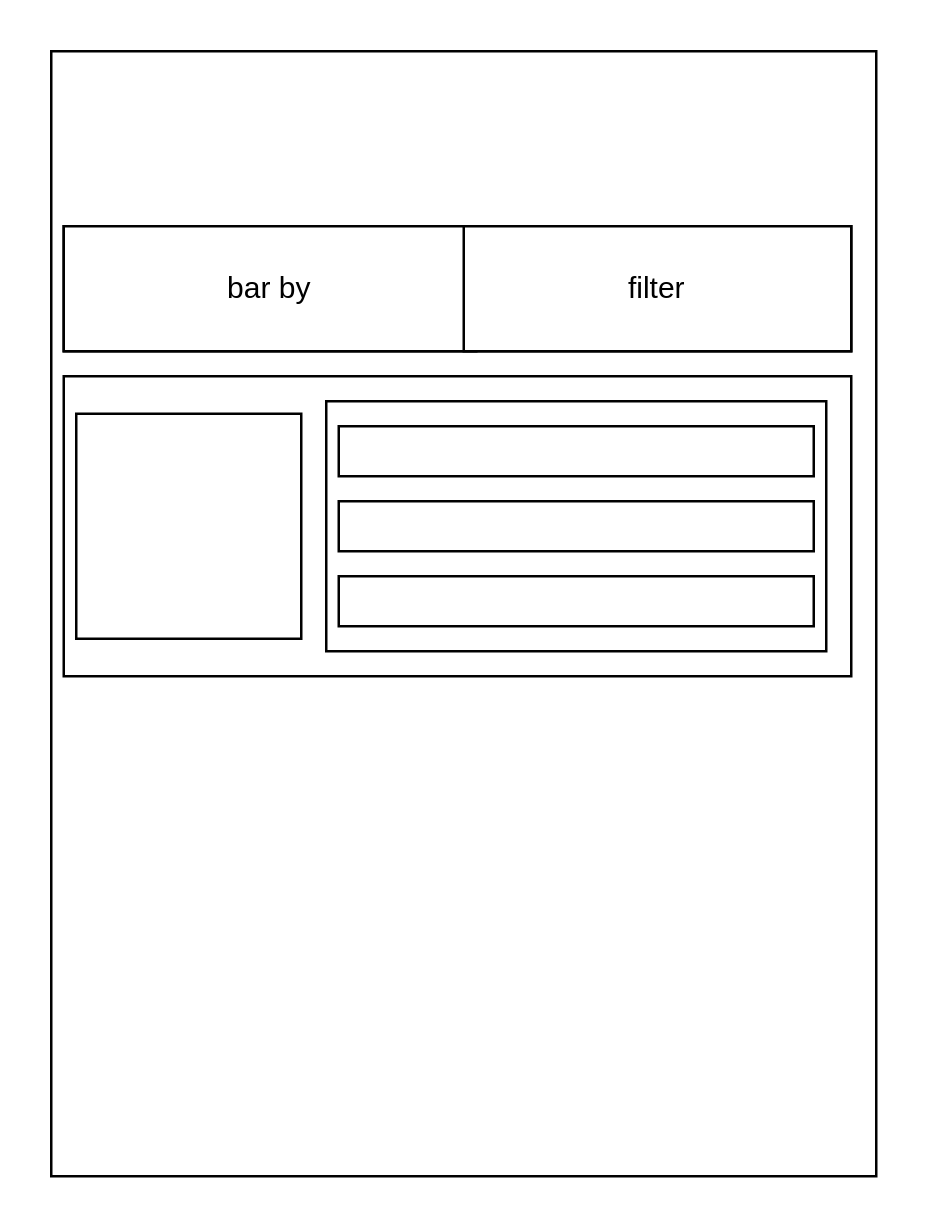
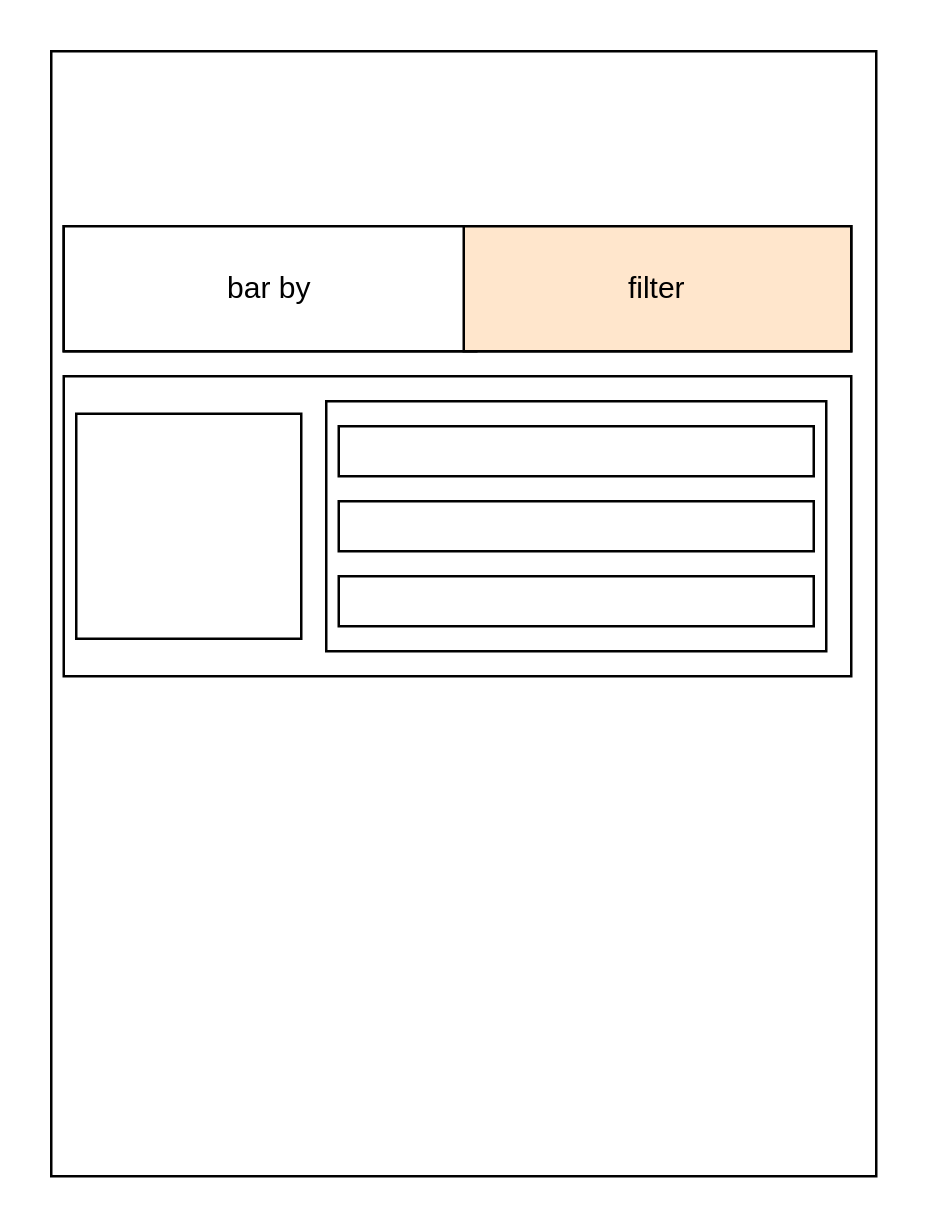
  <mxCell id="0" />
  <mxCell id="1" parent="0" />
  <mxCell id="2" value="" style="rounded=0;whiteSpace=wrap;html=1;" vertex="1" parent="1"><mxGeometry x="20" y="20" width="330" height="450" as="geometry" /></mxCell>
  <mxCell id="3" value="" style="rounded=0;whiteSpace=wrap;html=1;" vertex="1" parent="1"><mxGeometry x="25" y="90" width="315" height="50" as="geometry" /></mxCell>
  <mxCell id="4" value="bar by" style="rounded=0;whiteSpace=wrap;html=1;" vertex="1" parent="1"><mxGeometry x="25" y="90" width="165" height="50" as="geometry" /></mxCell>
- <mxCell id="5" value="filter" style="rounded=0;whiteSpace=wrap;html=1;" vertex="1" parent="1"><mxGeometry x="185" y="90" width="155" height="50" as="geometry" /></mxCell>
+ <mxCell id="5" value="filter" style="rounded=0;whiteSpace=wrap;html=1;fillColor=#ffe6cc;" vertex="1" parent="1"><mxGeometry x="185" y="90" width="155" height="50" as="geometry" /></mxCell>
  <mxCell id="6" value="" style="rounded=0;whiteSpace=wrap;html=1;" vertex="1" parent="1"><mxGeometry x="25" y="150" width="315" height="120" as="geometry" /></mxCell>
  <mxCell id="7" value="" style="whiteSpace=wrap;html=1;aspect=fixed;" vertex="1" parent="1"><mxGeometry x="30" y="165" width="90" height="90" as="geometry" /></mxCell>
  <mxCell id="8" value="" style="rounded=0;whiteSpace=wrap;html=1;" vertex="1" parent="1"><mxGeometry x="130" y="160" width="200" height="100" as="geometry" /></mxCell>
  <mxCell id="9" value="" style="rounded=0;whiteSpace=wrap;html=1;" vertex="1" parent="1"><mxGeometry x="135" y="170" width="190" height="20" as="geometry" /></mxCell>
  <mxCell id="10" value="" style="rounded=0;whiteSpace=wrap;html=1;" vertex="1" parent="1"><mxGeometry x="135" y="200" width="190" height="20" as="geometry" /></mxCell>
  <mxCell id="11" value="" style="rounded=0;whiteSpace=wrap;html=1;" vertex="1" parent="1"><mxGeometry x="135" y="230" width="190" height="20" as="geometry" /></mxCell>
